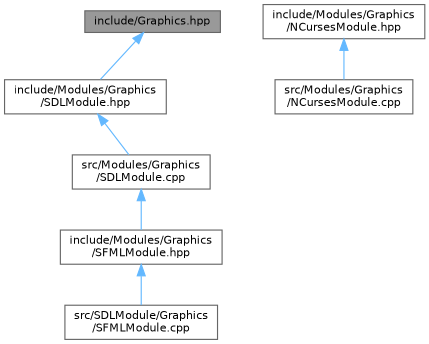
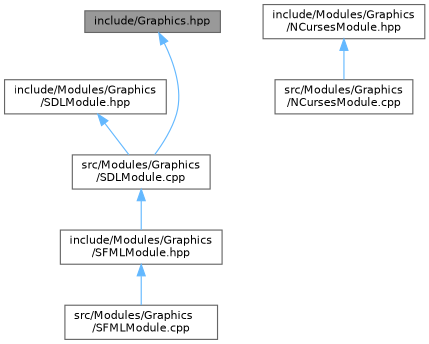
  digraph {
    node [color=grey40 fillcolor=white fontname=Helvetica fontsize=10 shape=box style=filled]
    edge [color=steelblue1 dir=back fontname=Helvetica fontsize=10 labelfontname=Helvetica labelfontsize=10 style=solid]
    n1 [color=gray40 fillcolor=grey60 fontcolor=black height=0.2 label="include/Graphics.hpp" width=0.4]
    n2 [height=0.2 label="include/Modules/Graphics\l/SDLModule.hpp" width=0.4]
    n3 [height=0.2 label="include/Modules/Graphics\l/NCursesModule.hpp" width=0.4]
    n4 [height=0.2 label="src/Modules/Graphics\l/NCursesModule.cpp" width=0.4]
    n5 [height=0.2 label="src/Modules/Graphics\l/SDLModule.cpp" width=0.4]
    n6 [height=0.2 label="include/Modules/Graphics\l/SFMLModule.hpp" width=0.4]
-   n7 [height=0.2 label="src/SDLModule/Graphics\l/SFMLModule.cpp" width=0.4]
-   n1 -> n2
+   n7 [height=0.2 label="src/Modules/Graphics\l/SFMLModule.cpp" width=0.4]
+   n1 -> n5
    n2 -> n5
    n3 -> n4
    n5 -> n6
    n6 -> n7
  }
